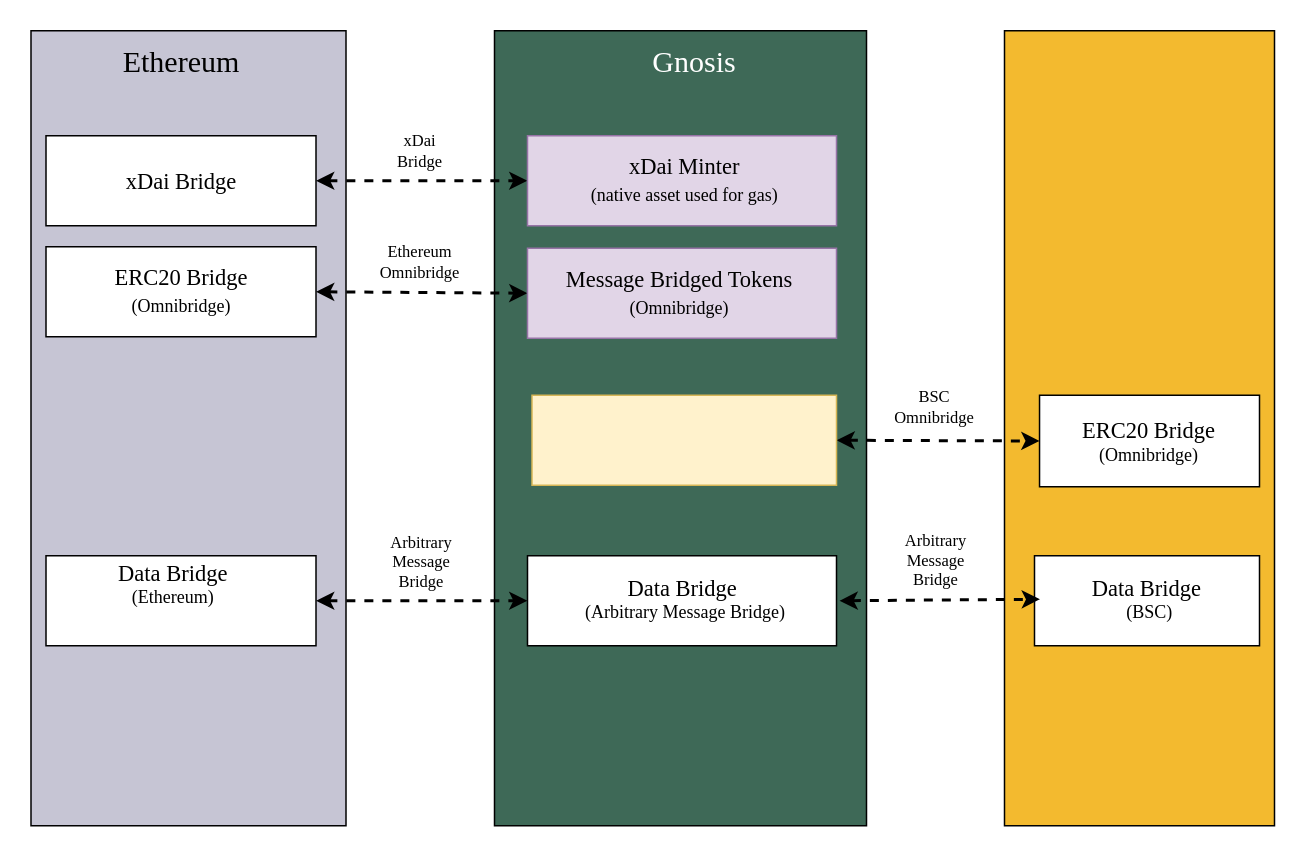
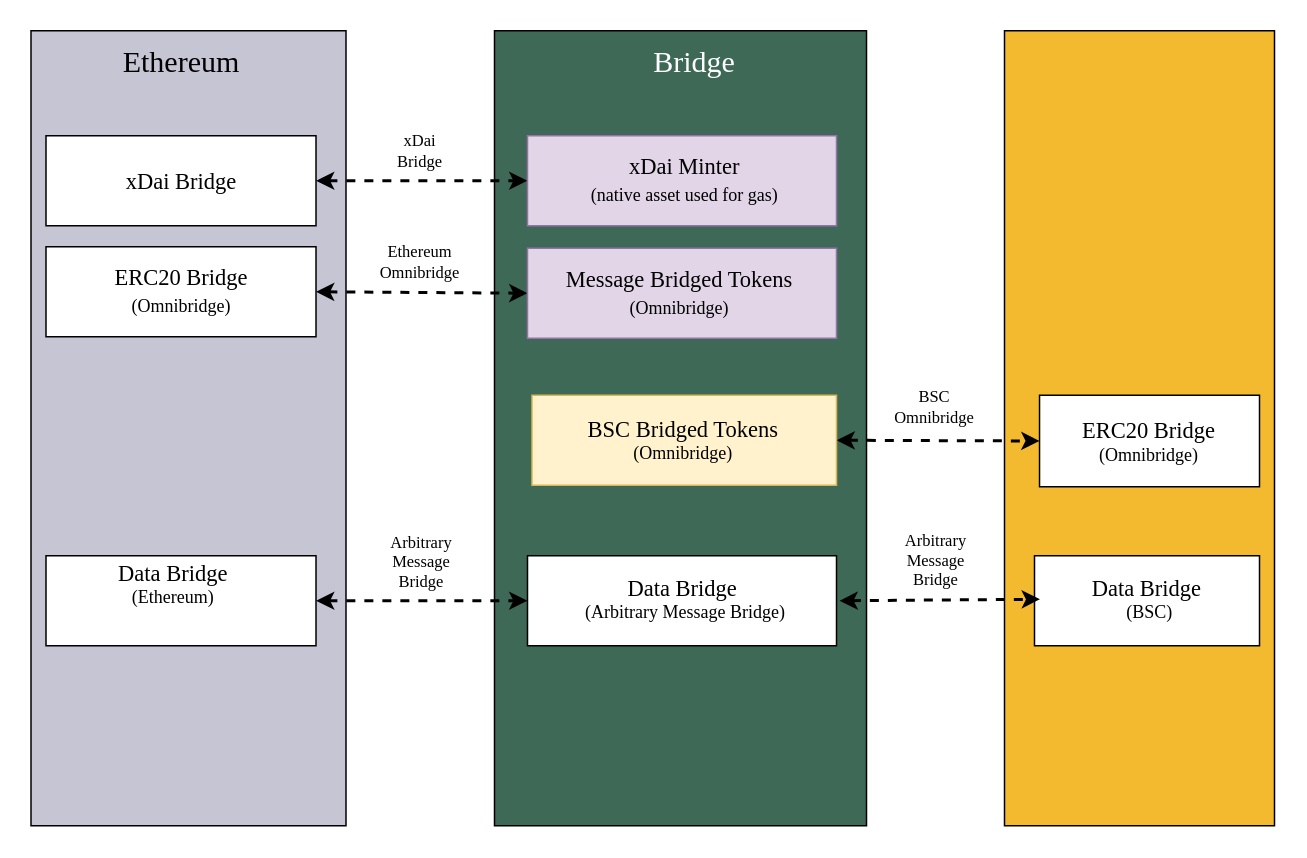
  <mxCell id="0" />
  <mxCell id="1" parent="0" />
  <mxCell id="2" value="" style="rounded=0;whiteSpace=wrap;html=1;fontFamily=Comic Sans MS;labelBackgroundColor=#3E6957;fillColor=#3e6957;" parent="1" vertex="1"><mxGeometry x="329" y="20" width="248" height="530" as="geometry" /></mxCell>
  <mxCell id="3" value="" style="rounded=0;whiteSpace=wrap;html=1;fontFamily=Comic Sans MS;fontColor=none;noLabel=1;labelBackgroundColor=none;fillColor=#c6c5d4;" parent="1" vertex="1"><mxGeometry x="20" y="20" width="210" height="530" as="geometry" /></mxCell>
  <mxCell id="4" value="Ethereum" style="text;html=1;strokeColor=none;fillColor=none;align=center;verticalAlign=middle;whiteSpace=wrap;rounded=0;fontFamily=Comic Sans MS;fontSize=20;" parent="1" vertex="1"><mxGeometry x="52.5" y="20" width="135" height="40" as="geometry" /></mxCell>
- <mxCell id="5" value="Gnosis" style="text;html=1;strokeColor=none;fillColor=none;align=center;verticalAlign=middle;whiteSpace=wrap;rounded=0;fontFamily=Comic Sans MS;fontSize=20;fontColor=#FFFFFF;" parent="1" vertex="1"><mxGeometry x="394.5" y="20" width="135" height="40" as="geometry" /></mxCell>
+ <mxCell id="5" value="Bridge" style="text;html=1;strokeColor=none;fillColor=none;align=center;verticalAlign=middle;whiteSpace=wrap;rounded=0;fontFamily=Comic Sans MS;fontSize=20;fontColor=#FFFFFF;" parent="1" vertex="1"><mxGeometry x="394.5" y="20" width="135" height="40" as="geometry" /></mxCell>
  <mxCell id="6" value="" style="rounded=0;whiteSpace=wrap;html=1;fontFamily=Comic Sans MS;labelBackgroundColor=#3E6957;fillColor=#F3BA2F;" parent="1" vertex="1"><mxGeometry x="669" y="20" width="180" height="530" as="geometry" /></mxCell>
  <mxCell id="7" value="Arbitrary&lt;br&gt;Message&lt;br&gt;Bridge" style="endArrow=classic;startArrow=classic;html=1;fontFamily=Comic Sans MS;entryX=0;entryY=0.5;entryDx=0;entryDy=0;exitX=1;exitY=0.5;exitDx=0;exitDy=0;dashed=1;strokeWidth=2;labelBackgroundColor=none;" parent="1" source="17" target="30" edge="1"><mxGeometry x="-0.007" y="26" width="50" height="50" relative="1" as="geometry"><mxPoint x="272" y="400" as="sourcePoint" /><mxPoint x="342" y="540" as="targetPoint" /><mxPoint as="offset" /></mxGeometry></mxCell>
  <mxCell id="8" value="Ethereum&lt;br&gt;Omnibridge" style="endArrow=classic;startArrow=classic;html=1;fontFamily=Comic Sans MS;entryX=0;entryY=0.5;entryDx=0;entryDy=0;exitX=1;exitY=0.5;exitDx=0;exitDy=0;dashed=1;strokeWidth=2;labelBackgroundColor=none;" parent="1" source="14" target="23" edge="1"><mxGeometry x="-0.023" y="20" width="50" height="50" relative="1" as="geometry"><mxPoint x="272" y="194" as="sourcePoint" /><mxPoint x="342" y="334" as="targetPoint" /><mxPoint as="offset" /></mxGeometry></mxCell>
  <mxCell id="9" value="xDai &lt;br&gt;Bridge" style="endArrow=classic;startArrow=classic;html=1;fontFamily=Comic Sans MS;entryX=0;entryY=0.5;entryDx=0;entryDy=0;exitX=1;exitY=0.5;exitDx=0;exitDy=0;dashed=1;strokeWidth=2;labelBackgroundColor=none;" parent="1" source="11" target="20" edge="1"><mxGeometry x="-0.021" y="20" width="50" height="50" relative="1" as="geometry"><mxPoint x="272" y="120" as="sourcePoint" /><mxPoint x="342" y="260" as="targetPoint" /><mxPoint as="offset" /></mxGeometry></mxCell>
  <mxCell id="10" value="" style="group" vertex="1" connectable="0" parent="1"><mxGeometry x="30" y="90" width="180" height="60" as="geometry" /></mxCell>
  <mxCell id="11" value="" style="rounded=0;whiteSpace=wrap;html=1;fontFamily=Comic Sans MS;" parent="10" vertex="1"><mxGeometry width="180" height="60" as="geometry" /></mxCell>
  <mxCell id="12" value="xDai Bridge" style="text;html=1;strokeColor=none;fillColor=none;align=center;verticalAlign=middle;whiteSpace=wrap;rounded=0;fontFamily=Comic Sans MS;fontSize=15;" parent="10" vertex="1"><mxGeometry x="10.588" y="15" width="158.824" height="30" as="geometry" /></mxCell>
  <mxCell id="13" value="" style="group" vertex="1" connectable="0" parent="1"><mxGeometry x="30" y="164" width="180" height="60" as="geometry" /></mxCell>
  <mxCell id="14" value="" style="rounded=0;whiteSpace=wrap;html=1;fontFamily=Comic Sans MS;" parent="13" vertex="1"><mxGeometry width="180" height="60" as="geometry" /></mxCell>
  <mxCell id="15" value="ERC20 Bridge &lt;br&gt;&lt;font style=&quot;font-size: 12px&quot;&gt;(Omnibridge)&lt;/font&gt;" style="text;html=1;strokeColor=none;fillColor=none;align=center;verticalAlign=middle;whiteSpace=wrap;rounded=0;fontFamily=Comic Sans MS;fontSize=15;" parent="13" vertex="1"><mxGeometry x="10.588" y="14" width="158.824" height="30" as="geometry" /></mxCell>
  <mxCell id="16" value="" style="group" vertex="1" connectable="0" parent="1"><mxGeometry x="30" y="370" width="180" height="60" as="geometry" /></mxCell>
  <mxCell id="17" value="" style="rounded=0;whiteSpace=wrap;html=1;fontFamily=Comic Sans MS;" parent="16" vertex="1"><mxGeometry width="180" height="60" as="geometry" /></mxCell>
  <mxCell id="18" value="&lt;span style=&quot;font-size: 15px&quot;&gt;Data Bridge&lt;br&gt;&lt;/span&gt;(Ethereum)" style="text;html=1;strokeColor=none;fillColor=none;align=center;verticalAlign=middle;whiteSpace=wrap;rounded=0;fontFamily=Comic Sans MS;" parent="16" vertex="1"><mxGeometry x="5" y="4" width="160" height="30" as="geometry" /></mxCell>
  <mxCell id="19" value="" style="group" vertex="1" connectable="0" parent="1"><mxGeometry x="351" y="90" width="206" height="60" as="geometry" /></mxCell>
  <mxCell id="20" value="" style="rounded=0;whiteSpace=wrap;html=1;fontFamily=Comic Sans MS;fillColor=#e1d5e7;strokeColor=#9673a6;" parent="19" vertex="1"><mxGeometry width="206" height="60" as="geometry" /></mxCell>
  <mxCell id="21" value="xDai Minter &lt;br&gt;&lt;font style=&quot;font-size: 12px&quot;&gt;(native asset used for gas)&lt;/font&gt;" style="text;html=1;strokeColor=none;fillColor=none;align=center;verticalAlign=middle;whiteSpace=wrap;rounded=0;fontFamily=Comic Sans MS;fontSize=15;" parent="19" vertex="1"><mxGeometry x="13.398" y="14" width="184.228" height="30" as="geometry" /></mxCell>
  <mxCell id="22" value="" style="group" vertex="1" connectable="0" parent="1"><mxGeometry x="351" y="165" width="206" height="60" as="geometry" /></mxCell>
  <mxCell id="23" value="" style="rounded=0;whiteSpace=wrap;html=1;fontFamily=Comic Sans MS;fillColor=#e1d5e7;strokeColor=#9673a6;" parent="22" vertex="1"><mxGeometry width="206.0" height="60" as="geometry" /></mxCell>
  <mxCell id="24" value="Message Bridged Tokens&lt;br&gt;&lt;font style=&quot;font-size: 12px&quot;&gt;(Omnibridge)&lt;/font&gt;" style="text;html=1;strokeColor=none;fillColor=none;align=center;verticalAlign=middle;whiteSpace=wrap;rounded=0;fontFamily=Comic Sans MS;fontSize=15;" parent="22" vertex="1"><mxGeometry x="5.024" y="14" width="192.602" height="30" as="geometry" /></mxCell>
  <mxCell id="25" value="BSC&lt;br&gt;Omnibridge" style="endArrow=classic;startArrow=classic;html=1;fontFamily=Comic Sans MS;entryX=0;entryY=0.5;entryDx=0;entryDy=0;exitX=1;exitY=0.5;exitDx=0;exitDy=0;strokeWidth=2;dashed=1;labelBackgroundColor=none;" parent="1" source="27" target="33" edge="1"><mxGeometry x="-0.041" y="22" width="50" height="50" relative="1" as="geometry"><mxPoint x="591.604" y="293" as="sourcePoint" /><mxPoint x="662.354" y="433" as="targetPoint" /><mxPoint as="offset" /></mxGeometry></mxCell>
  <mxCell id="26" value="" style="group" vertex="1" connectable="0" parent="1"><mxGeometry x="354" y="263" width="203" height="60" as="geometry" /></mxCell>
  <mxCell id="27" value="" style="rounded=0;whiteSpace=wrap;html=1;fontFamily=Comic Sans MS;fillColor=#fff2cc;strokeColor=#d6b656;" parent="26" vertex="1"><mxGeometry width="203" height="60" as="geometry" /></mxCell>
+ <mxCell id="28" value="&lt;font&gt;&lt;span style=&quot;font-size: 15px&quot;&gt;BSC Bridged Tokens&lt;/span&gt;&lt;br&gt;&lt;font style=&quot;font-size: 12px&quot;&gt;(Omnibridge)&lt;/font&gt;&lt;br&gt;&lt;/font&gt;" style="text;html=1;strokeColor=none;fillColor=none;align=center;verticalAlign=middle;whiteSpace=wrap;rounded=0;fontFamily=Comic Sans MS;" parent="26" vertex="1"><mxGeometry x="8.458" y="15" width="186.083" height="30" as="geometry" /></mxCell>
  <mxCell id="29" value="" style="group" vertex="1" connectable="0" parent="1"><mxGeometry x="351" y="370" width="206" height="60" as="geometry" /></mxCell>
  <mxCell id="30" value="" style="rounded=0;whiteSpace=wrap;html=1;fontFamily=Comic Sans MS;" parent="29" vertex="1"><mxGeometry width="206" height="60" as="geometry" /></mxCell>
  <mxCell id="31" value="&lt;span style=&quot;font-size: 15px&quot;&gt;Data Bridge&amp;nbsp;&lt;br&gt;&lt;/span&gt;(Arbitrary Message Bridge)" style="text;html=1;strokeColor=none;fillColor=none;align=center;verticalAlign=middle;whiteSpace=wrap;rounded=0;fontFamily=Comic Sans MS;" parent="29" vertex="1"><mxGeometry x="5.024" y="14" width="200.976" height="30" as="geometry" /></mxCell>
  <mxCell id="32" value="" style="group" vertex="1" connectable="0" parent="1"><mxGeometry x="692.36" y="263" width="146.64" height="61" as="geometry" /></mxCell>
  <mxCell id="33" value="" style="rounded=0;whiteSpace=wrap;html=1;fontFamily=Comic Sans MS;" parent="32" vertex="1"><mxGeometry width="146.64" height="61" as="geometry" /></mxCell>
  <mxCell id="34" value="&lt;font&gt;&lt;span style=&quot;font-size: 15px&quot;&gt;ERC20 Bridge&lt;/span&gt;&lt;br&gt;&lt;font style=&quot;font-size: 12px&quot;&gt;(Omnibridge)&lt;/font&gt;&lt;br&gt;&lt;/font&gt;" style="text;html=1;strokeColor=none;fillColor=none;align=center;verticalAlign=middle;whiteSpace=wrap;rounded=0;fontFamily=Comic Sans MS;" parent="32" vertex="1"><mxGeometry x="4.768" y="15.25" width="137.102" height="30.5" as="geometry" /></mxCell>
  <mxCell id="35" value="" style="group" vertex="1" connectable="0" parent="1"><mxGeometry x="689" y="370" width="150" height="60" as="geometry" /></mxCell>
  <mxCell id="36" value="" style="rounded=0;whiteSpace=wrap;html=1;fontFamily=Comic Sans MS;" vertex="1" parent="35"><mxGeometry width="150" height="60" as="geometry" /></mxCell>
  <mxCell id="37" value="&lt;span style=&quot;font-size: 15px&quot;&gt;Data Bridge&amp;nbsp;&lt;br&gt;&lt;/span&gt;(BSC)" style="text;html=1;strokeColor=none;fillColor=none;align=center;verticalAlign=middle;whiteSpace=wrap;rounded=0;fontFamily=Comic Sans MS;" vertex="1" parent="35"><mxGeometry x="3.659" y="14" width="146.341" height="30" as="geometry" /></mxCell>
  <mxCell id="38" value="Arbitrary&lt;br&gt;Message&lt;br&gt;Bridge" style="endArrow=classic;startArrow=classic;html=1;fontFamily=Comic Sans MS;dashed=1;strokeWidth=2;entryX=0;entryY=0.5;entryDx=0;entryDy=0;labelBackgroundColor=none;" edge="1" parent="1" target="37"><mxGeometry x="-0.039" y="27" width="50" height="50" relative="1" as="geometry"><mxPoint x="559" y="400" as="sourcePoint" /><mxPoint x="669" y="400" as="targetPoint" /><mxPoint as="offset" /></mxGeometry></mxCell>
